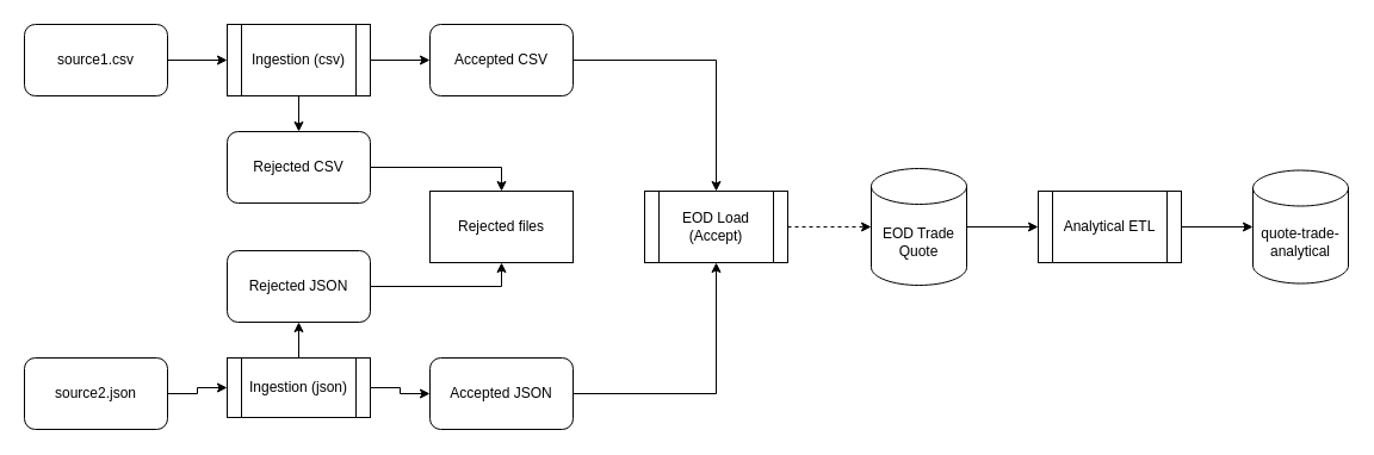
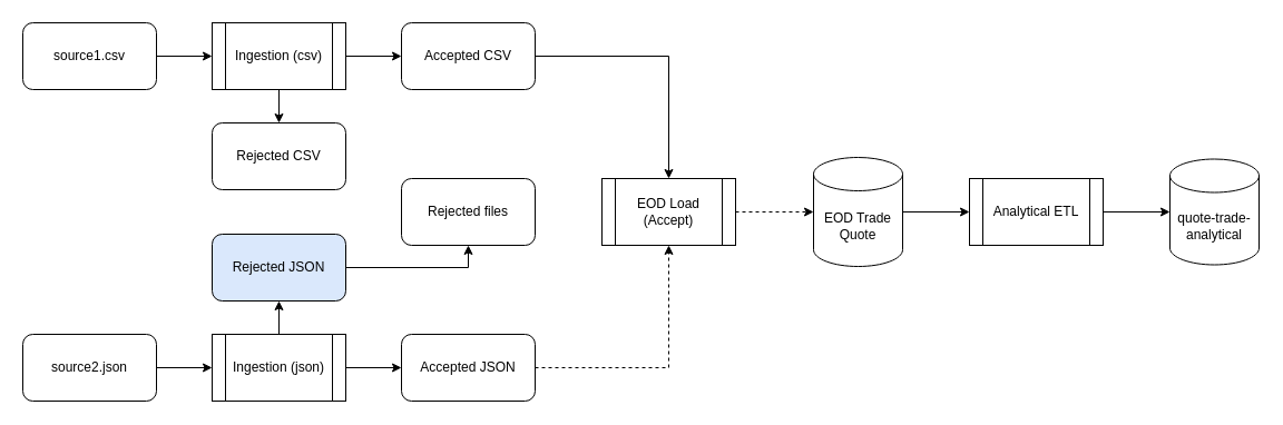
  <mxCell id="0" />
  <mxCell id="1" parent="0" />
  <mxCell id="2" style="edgeStyle=orthogonalEdgeStyle;rounded=0;orthogonalLoop=1;jettySize=auto;html=1;exitX=1;exitY=0.5;exitDx=0;exitDy=0;entryX=0;entryY=0.5;entryDx=0;entryDy=0;entryPerimeter=0;" edge="1" parent="1" source="3" target="25"><mxGeometry relative="1" as="geometry" /></mxCell>
  <mxCell id="3" value="Analytical ETL" style="shape=process;whiteSpace=wrap;html=1;backgroundOutline=1;" vertex="1" parent="1"><mxGeometry x="870" y="160" width="120" height="60" as="geometry" /></mxCell>
  <mxCell id="4" style="edgeStyle=orthogonalEdgeStyle;rounded=0;orthogonalLoop=1;jettySize=auto;html=1;exitX=0.5;exitY=0;exitDx=0;exitDy=0;entryX=0.5;entryY=1;entryDx=0;entryDy=0;" edge="1" parent="1" source="6" target="13"><mxGeometry relative="1" as="geometry" /></mxCell>
  <mxCell id="5" style="edgeStyle=orthogonalEdgeStyle;rounded=0;orthogonalLoop=1;jettySize=auto;html=1;exitX=1;exitY=0.5;exitDx=0;exitDy=0;entryX=0;entryY=0.5;entryDx=0;entryDy=0;" edge="1" parent="1" source="6" target="24"><mxGeometry relative="1" as="geometry" /></mxCell>
- <mxCell id="6" value="Ingestion (json)" style="shape=process;whiteSpace=wrap;html=1;backgroundOutline=1;" vertex="1" parent="1"><mxGeometry x="190" y="300" width="120" height="50" as="geometry" /></mxCell>
+ <mxCell id="6" value="Ingestion (json)" style="shape=process;whiteSpace=wrap;html=1;backgroundOutline=1;" vertex="1" parent="1"><mxGeometry x="190" y="300" width="120" height="60" as="geometry" /></mxCell>
  <mxCell id="7" style="edgeStyle=orthogonalEdgeStyle;rounded=0;orthogonalLoop=1;jettySize=auto;html=1;exitX=0.5;exitY=1;exitDx=0;exitDy=0;entryX=0.5;entryY=0;entryDx=0;entryDy=0;" edge="1" parent="1" source="9" target="22"><mxGeometry relative="1" as="geometry" /></mxCell>
  <mxCell id="8" style="edgeStyle=orthogonalEdgeStyle;rounded=0;orthogonalLoop=1;jettySize=auto;html=1;exitX=1;exitY=0.5;exitDx=0;exitDy=0;entryX=0;entryY=0.5;entryDx=0;entryDy=0;" edge="1" parent="1" source="9" target="20"><mxGeometry relative="1" as="geometry" /></mxCell>
  <mxCell id="9" value="Ingestion (csv)" style="shape=process;whiteSpace=wrap;html=1;backgroundOutline=1;" vertex="1" parent="1"><mxGeometry x="190" y="20" width="120" height="60" as="geometry" /></mxCell>
  <mxCell id="10" style="edgeStyle=orthogonalEdgeStyle;rounded=0;orthogonalLoop=1;jettySize=auto;html=1;exitX=1;exitY=0.5;exitDx=0;exitDy=0;entryX=0;entryY=0.5;entryDx=0;entryDy=0;entryPerimeter=0;dashed=1;" edge="1" parent="1" source="11" target="27"><mxGeometry relative="1" as="geometry" /></mxCell>
  <mxCell id="11" value="EOD Load (Accept)" style="shape=process;whiteSpace=wrap;html=1;backgroundOutline=1;" vertex="1" parent="1"><mxGeometry x="540" y="160" width="120" height="60" as="geometry" /></mxCell>
  <mxCell id="12" style="edgeStyle=orthogonalEdgeStyle;rounded=0;orthogonalLoop=1;jettySize=auto;html=1;exitX=1;exitY=0.5;exitDx=0;exitDy=0;entryX=0.5;entryY=1;entryDx=0;entryDy=0;" edge="1" parent="1" source="13" target="14"><mxGeometry relative="1" as="geometry" /></mxCell>
- <mxCell id="13" value="Rejected JSON" style="rounded=1;whiteSpace=wrap;html=1;" vertex="1" parent="1"><mxGeometry x="190" y="210" width="120" height="60" as="geometry" /></mxCell>
- <mxCell id="14" value="Rejected files" style="whiteSpace=wrap;html=1;rounded=0;" vertex="1" parent="1"><mxGeometry x="360" y="160" width="120" height="60" as="geometry" /></mxCell>
+ <mxCell id="13" value="Rejected JSON" style="rounded=1;whiteSpace=wrap;html=1;fillColor=#dae8fc;" vertex="1" parent="1"><mxGeometry x="190" y="210" width="120" height="60" as="geometry" /></mxCell>
+ <mxCell id="14" value="Rejected files" style="rounded=1;whiteSpace=wrap;html=1;" vertex="1" parent="1"><mxGeometry x="360" y="160" width="120" height="60" as="geometry" /></mxCell>
  <mxCell id="15" style="edgeStyle=orthogonalEdgeStyle;rounded=0;orthogonalLoop=1;jettySize=auto;html=1;exitX=1;exitY=0.5;exitDx=0;exitDy=0;entryX=0;entryY=0.5;entryDx=0;entryDy=0;" edge="1" parent="1" source="16" target="9"><mxGeometry relative="1" as="geometry" /></mxCell>
  <mxCell id="16" value="source1.csv" style="rounded=1;whiteSpace=wrap;html=1;" vertex="1" parent="1"><mxGeometry x="20" y="20" width="120" height="60" as="geometry" /></mxCell>
  <mxCell id="17" style="edgeStyle=orthogonalEdgeStyle;rounded=0;orthogonalLoop=1;jettySize=auto;html=1;exitX=1;exitY=0.5;exitDx=0;exitDy=0;entryX=0;entryY=0.5;entryDx=0;entryDy=0;" edge="1" parent="1" source="18" target="6"><mxGeometry relative="1" as="geometry" /></mxCell>
  <mxCell id="18" value="source2.json" style="rounded=1;whiteSpace=wrap;html=1;" vertex="1" parent="1"><mxGeometry x="20" y="300" width="120" height="60" as="geometry" /></mxCell>
  <mxCell id="19" style="edgeStyle=orthogonalEdgeStyle;rounded=0;orthogonalLoop=1;jettySize=auto;html=1;exitX=1;exitY=0.5;exitDx=0;exitDy=0;entryX=0.5;entryY=0;entryDx=0;entryDy=0;" edge="1" parent="1" source="20" target="11"><mxGeometry relative="1" as="geometry" /></mxCell>
  <mxCell id="20" value="Accepted CSV" style="rounded=1;whiteSpace=wrap;html=1;" vertex="1" parent="1"><mxGeometry x="360" y="20" width="120" height="60" as="geometry" /></mxCell>
- <mxCell id="21" style="edgeStyle=orthogonalEdgeStyle;rounded=0;orthogonalLoop=1;jettySize=auto;html=1;exitX=1;exitY=0.5;exitDx=0;exitDy=0;entryX=0.5;entryY=0;entryDx=0;entryDy=0;" edge="1" parent="1" source="22" target="14"><mxGeometry relative="1" as="geometry" /></mxCell>
  <mxCell id="22" value="Rejected CSV" style="rounded=1;whiteSpace=wrap;html=1;" vertex="1" parent="1"><mxGeometry x="190" y="110" width="120" height="60" as="geometry" /></mxCell>
- <mxCell id="23" style="edgeStyle=orthogonalEdgeStyle;rounded=0;orthogonalLoop=1;jettySize=auto;html=1;exitX=1;exitY=0.5;exitDx=0;exitDy=0;" edge="1" parent="1" source="24" target="11"><mxGeometry relative="1" as="geometry" /></mxCell>
+ <mxCell id="23" style="edgeStyle=orthogonalEdgeStyle;rounded=0;orthogonalLoop=1;jettySize=auto;html=1;exitX=1;exitY=0.5;exitDx=0;exitDy=0;dashed=1;" edge="1" parent="1" source="24" target="11"><mxGeometry relative="1" as="geometry" /></mxCell>
  <mxCell id="24" value="Accepted JSON" style="rounded=1;whiteSpace=wrap;html=1;" vertex="1" parent="1"><mxGeometry x="360" y="300" width="120" height="60" as="geometry" /></mxCell>
  <mxCell id="25" value="quote-trade-analytical" style="shape=cylinder3;whiteSpace=wrap;html=1;boundedLbl=1;backgroundOutline=1;size=15;" vertex="1" parent="1"><mxGeometry x="1050" y="142.5" width="80" height="95" as="geometry" /></mxCell>
  <mxCell id="26" style="edgeStyle=orthogonalEdgeStyle;rounded=0;orthogonalLoop=1;jettySize=auto;html=1;exitX=1;exitY=0.5;exitDx=0;exitDy=0;exitPerimeter=0;entryX=0;entryY=0.5;entryDx=0;entryDy=0;" edge="1" parent="1" source="27" target="3"><mxGeometry relative="1" as="geometry" /></mxCell>
  <mxCell id="27" value="EOD Trade Quote" style="shape=cylinder3;whiteSpace=wrap;html=1;boundedLbl=1;backgroundOutline=1;size=15;" vertex="1" parent="1"><mxGeometry x="730" y="141" width="80" height="98" as="geometry" /></mxCell>
